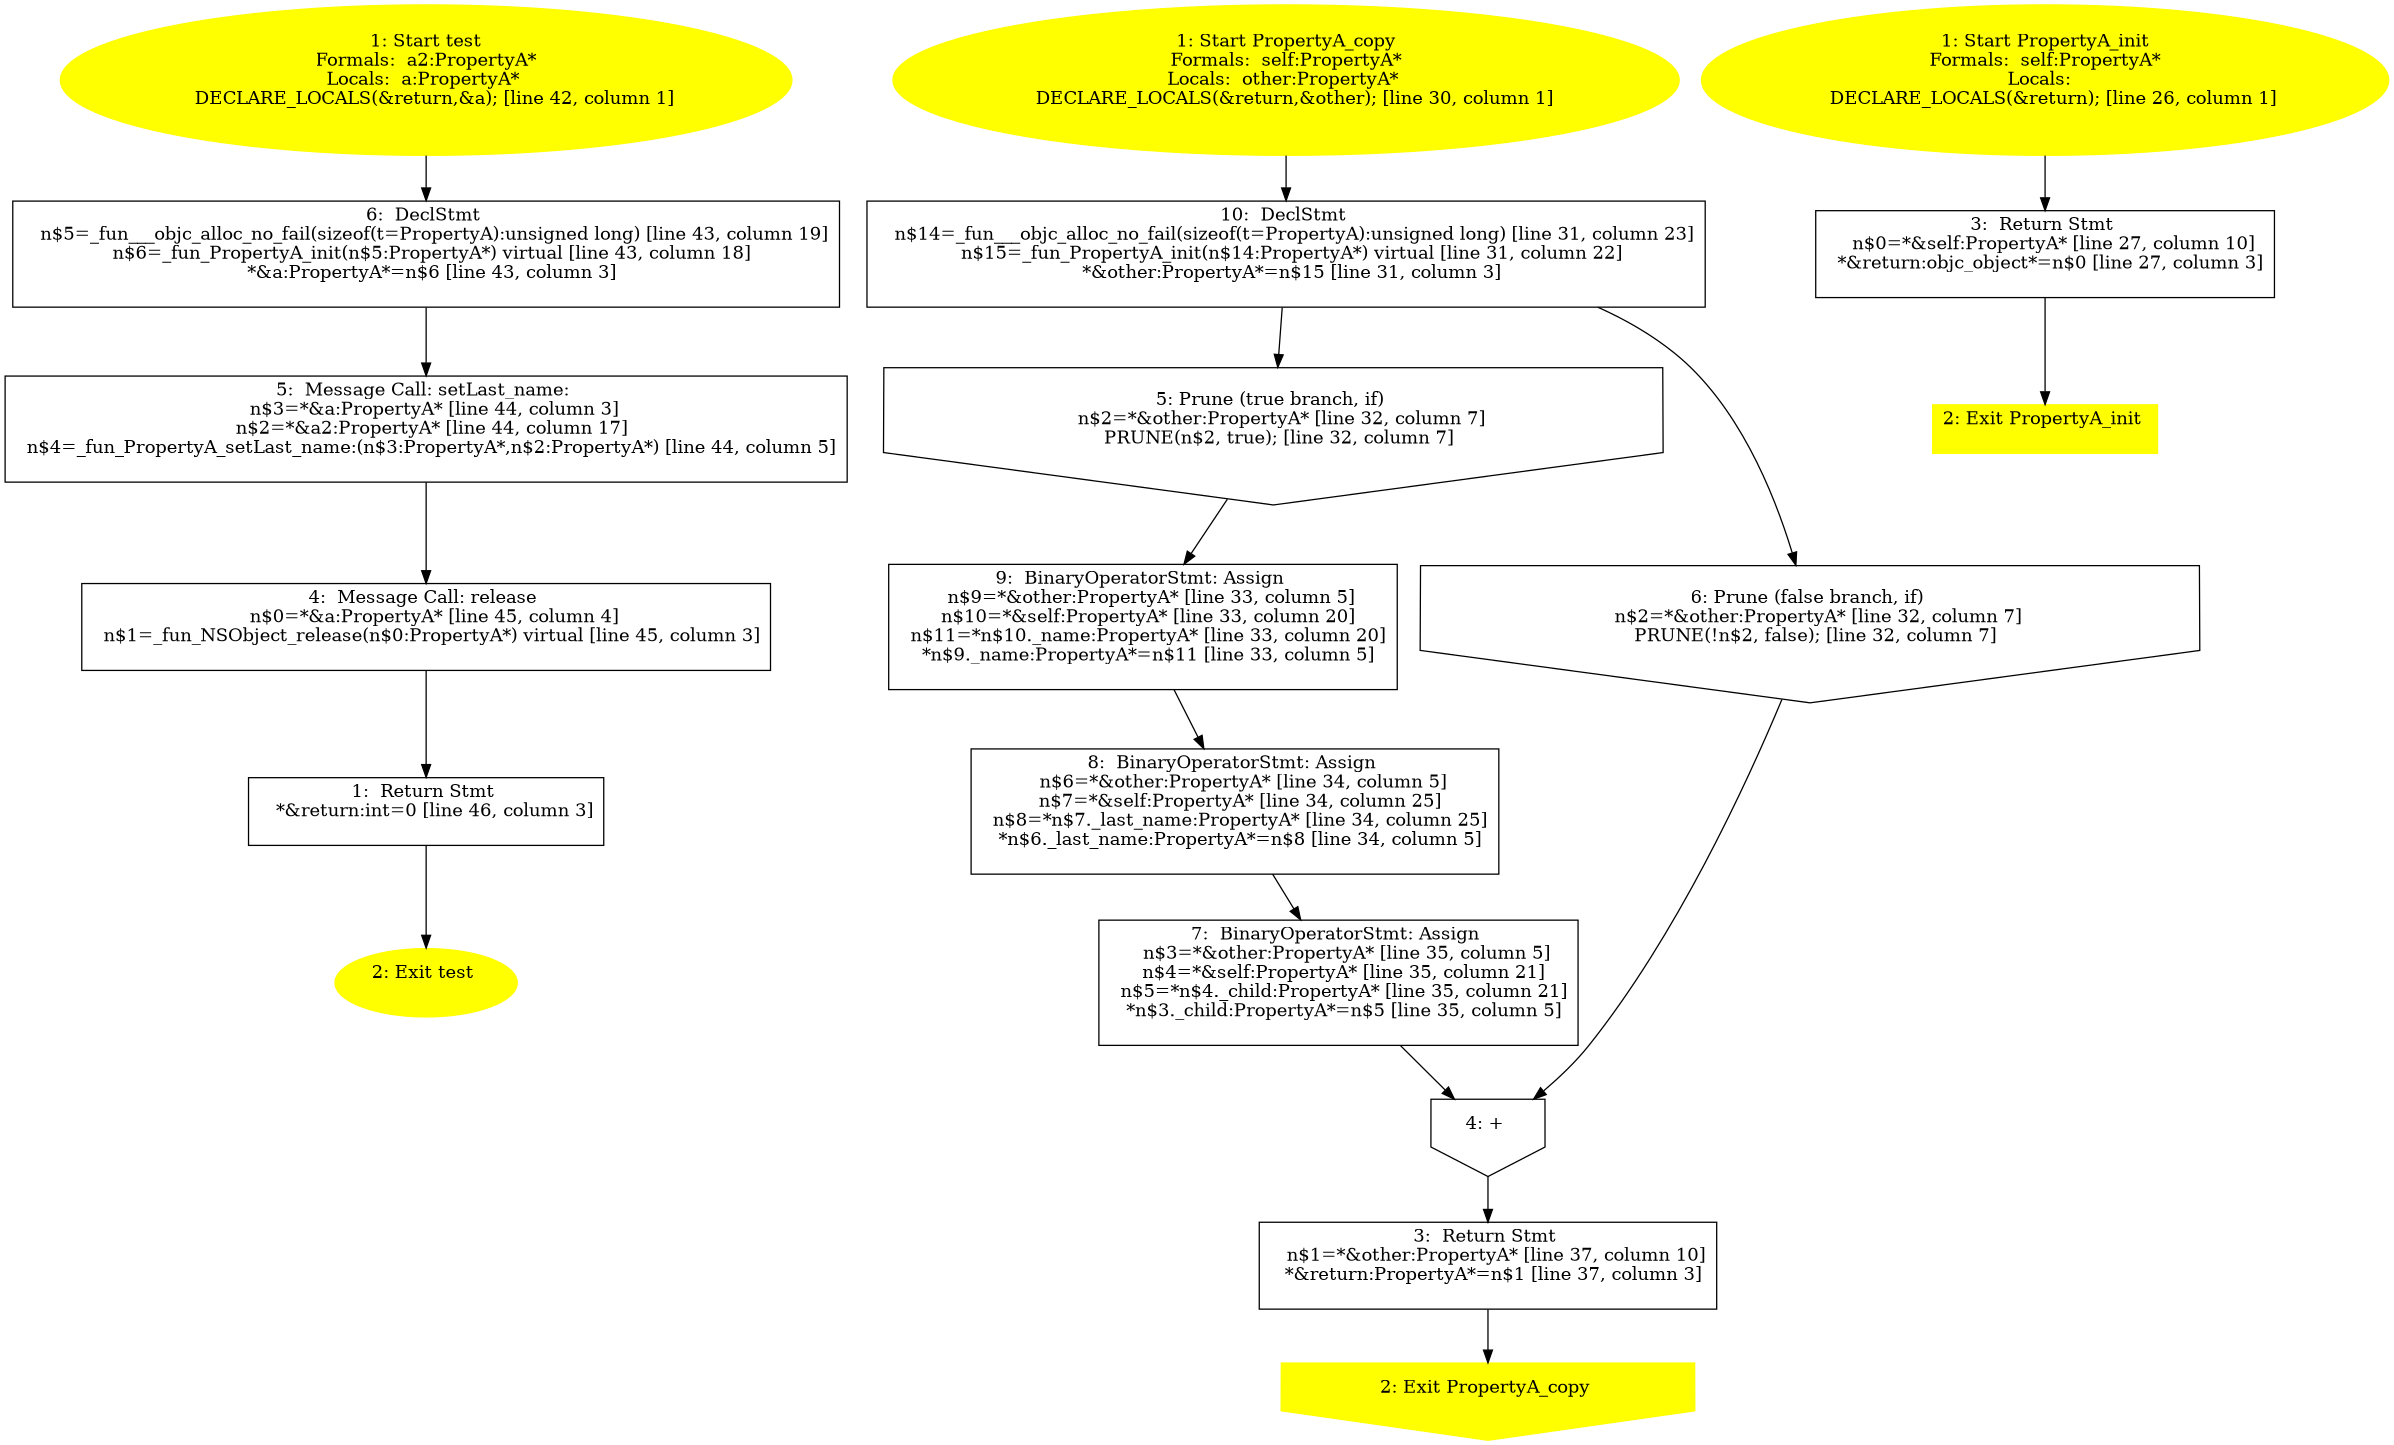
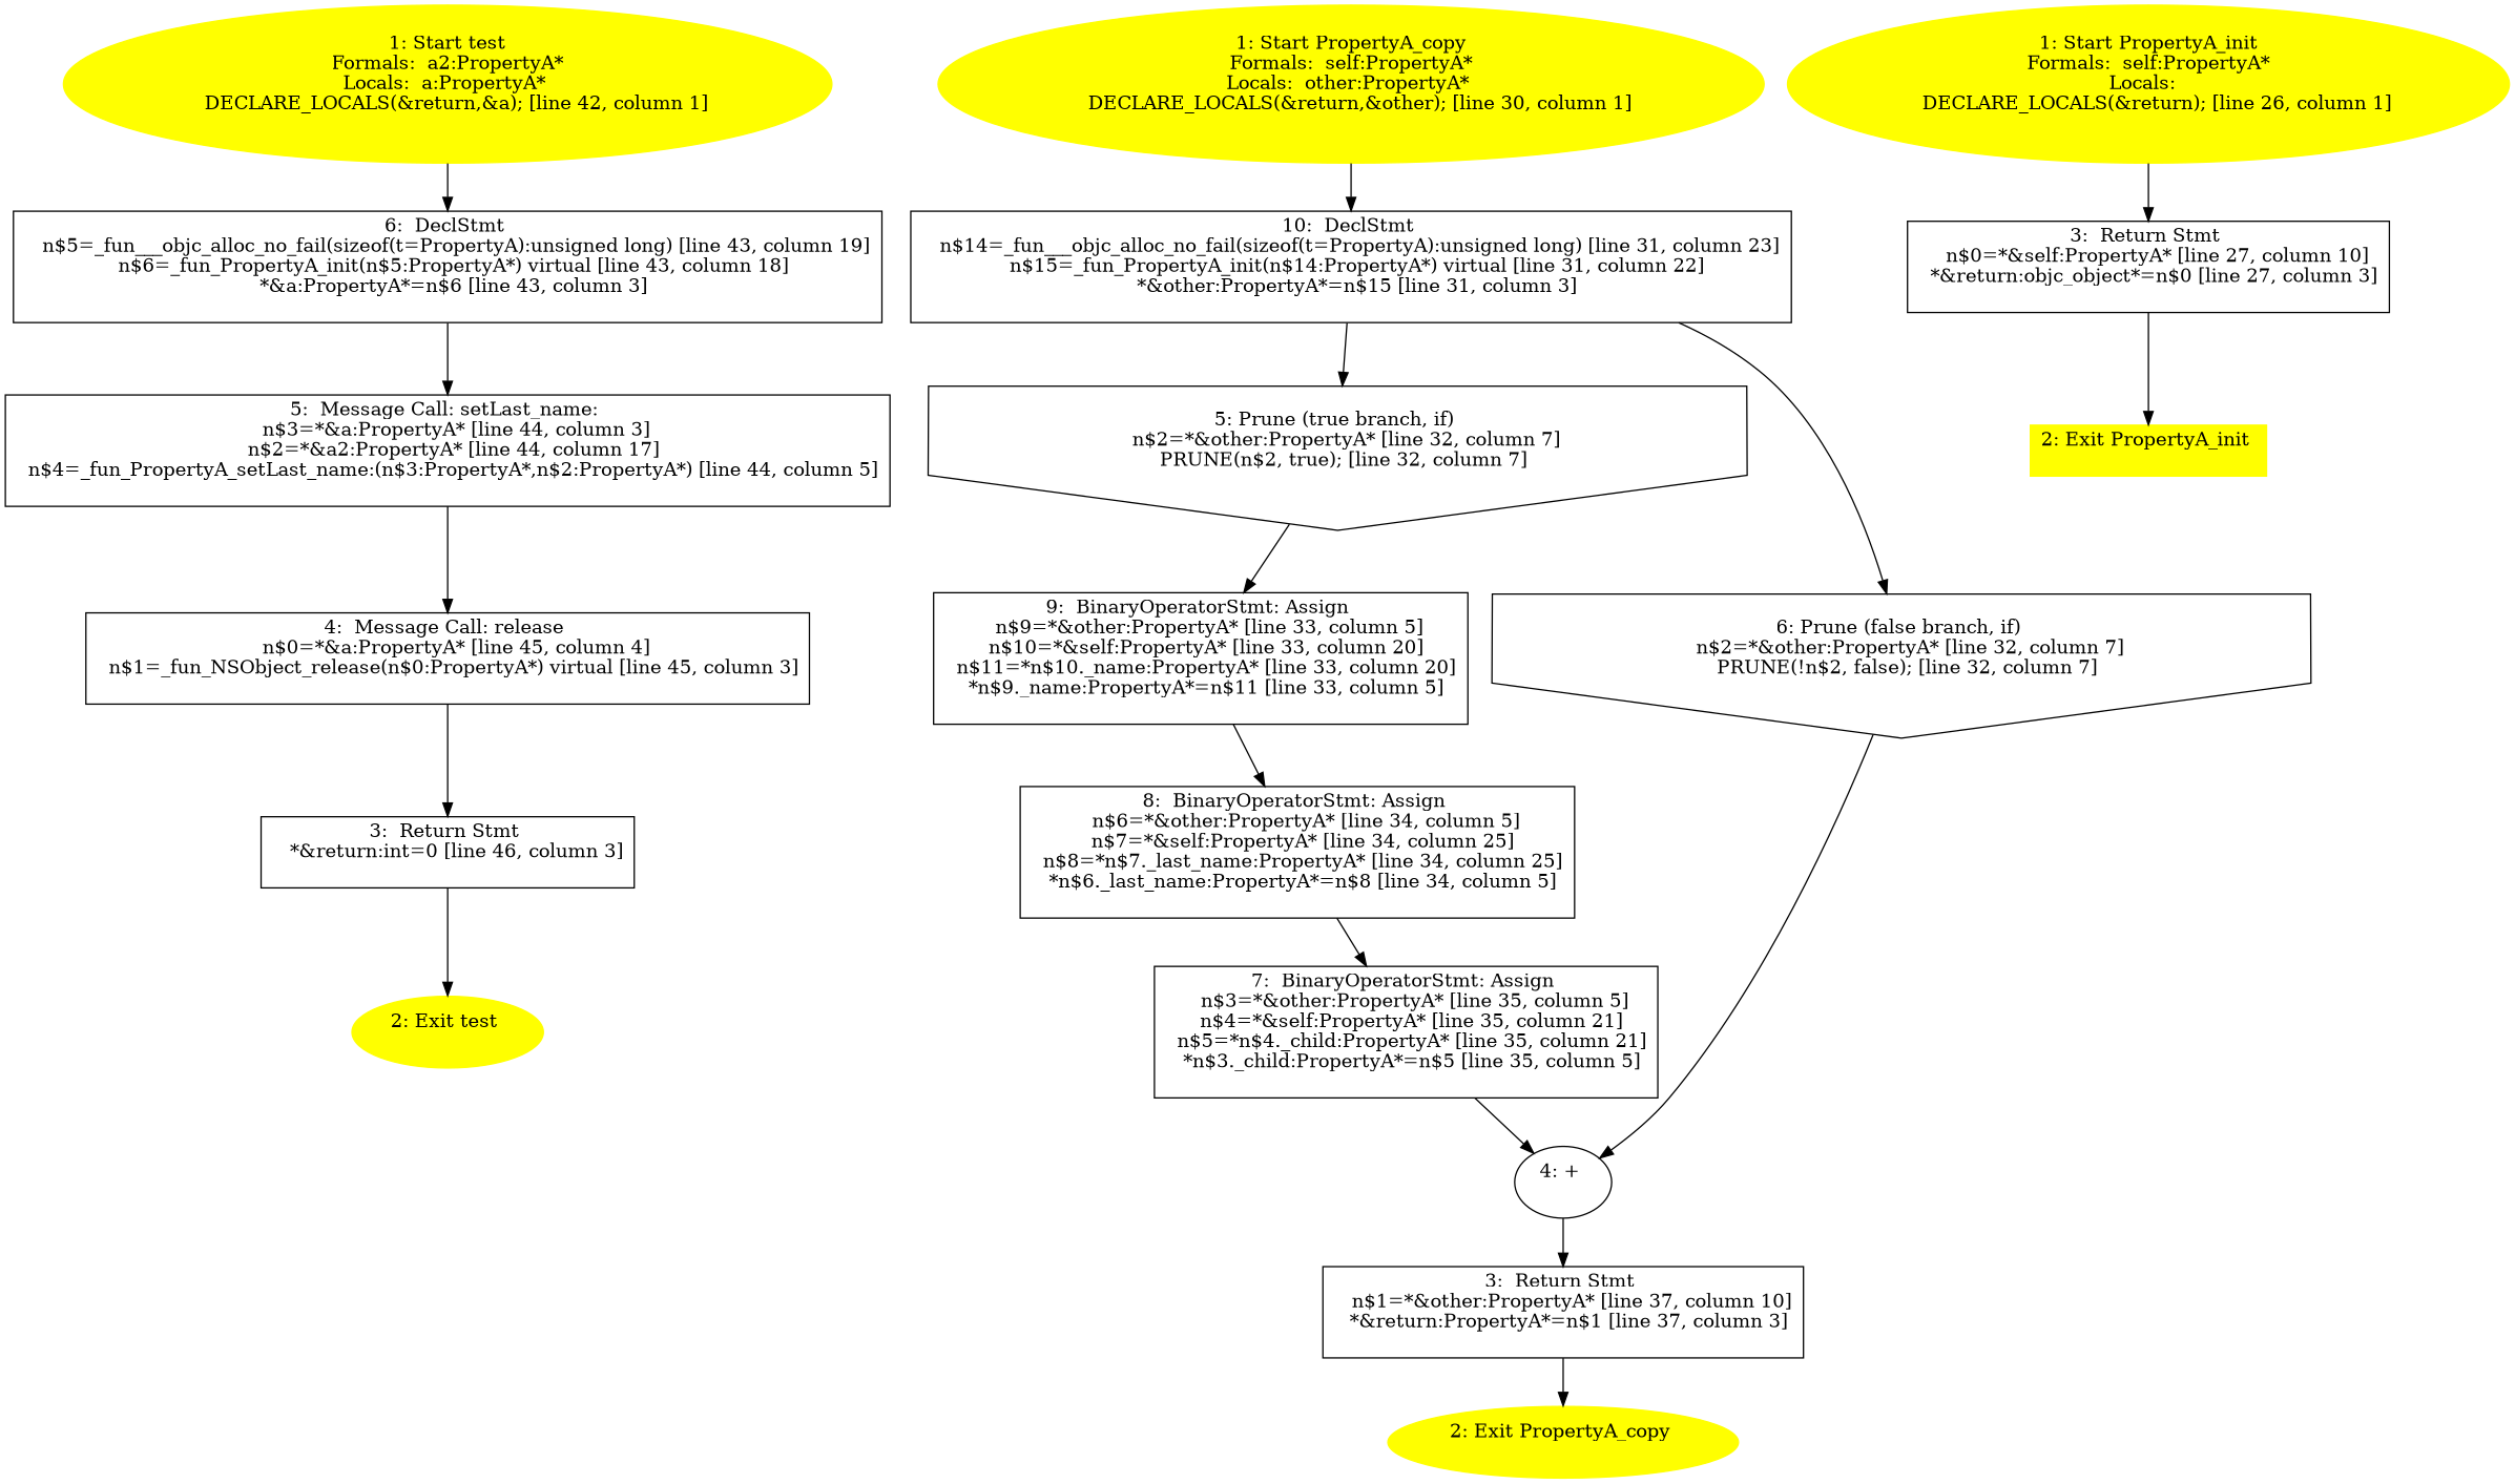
  digraph {
    node [shape=box]
    n1 [color=yellow label="1: Start test\nFormals:  a2:PropertyA*\nLocals:  a:PropertyA* \n   DECLARE_LOCALS(&return,&a); [line 42, column 1]\n " style=filled shape=""]
    n2 [label="6:  DeclStmt \n   n$5=_fun___objc_alloc_no_fail(sizeof(t=PropertyA):unsigned long) [line 43, column 19]\n  n$6=_fun_PropertyA_init(n$5:PropertyA*) virtual [line 43, column 18]\n  *&a:PropertyA*=n$6 [line 43, column 3]\n "]
    n3 [label="5:  Message Call: setLast_name: \n   n$3=*&a:PropertyA* [line 44, column 3]\n  n$2=*&a2:PropertyA* [line 44, column 17]\n  n$4=_fun_PropertyA_setLast_name:(n$3:PropertyA*,n$2:PropertyA*) [line 44, column 5]\n "]
    n4 [label="4:  Message Call: release \n   n$0=*&a:PropertyA* [line 45, column 4]\n  n$1=_fun_NSObject_release(n$0:PropertyA*) virtual [line 45, column 3]\n "]
    n5 [color=yellow label="2: Exit test \n  " style=filled shape=""]
-   n6 [label="1:  Return Stmt \n   *&return:int=0 [line 46, column 3]\n "]
+   n6 [label="3:  Return Stmt \n   *&return:int=0 [line 46, column 3]\n "]
    n7 [color=yellow label="1: Start PropertyA_copy\nFormals:  self:PropertyA*\nLocals:  other:PropertyA* \n   DECLARE_LOCALS(&return,&other); [line 30, column 1]\n " style=filled shape=""]
    n8 [label="10:  DeclStmt \n   n$14=_fun___objc_alloc_no_fail(sizeof(t=PropertyA):unsigned long) [line 31, column 23]\n  n$15=_fun_PropertyA_init(n$14:PropertyA*) virtual [line 31, column 22]\n  *&other:PropertyA*=n$15 [line 31, column 3]\n "]
    n9 [label="5: Prune (true branch, if) \n   n$2=*&other:PropertyA* [line 32, column 7]\n  PRUNE(n$2, true); [line 32, column 7]\n " shape=invhouse]
    n10 [label="6: Prune (false branch, if) \n   n$2=*&other:PropertyA* [line 32, column 7]\n  PRUNE(!n$2, false); [line 32, column 7]\n " shape=invhouse]
    n11 [label="9:  BinaryOperatorStmt: Assign \n   n$9=*&other:PropertyA* [line 33, column 5]\n  n$10=*&self:PropertyA* [line 33, column 20]\n  n$11=*n$10._name:PropertyA* [line 33, column 20]\n  *n$9._name:PropertyA*=n$11 [line 33, column 5]\n "]
-   n12 [label="4: + \n  " shape=invhouse]
-   n13 [color=yellow label="2: Exit PropertyA_copy \n  " style=filled shape=invhouse]
+   n12 [label="4: + \n  " shape=""]
+   n13 [color=yellow label="2: Exit PropertyA_copy \n  " style=filled shape=""]
    n14 [label="3:  Return Stmt \n   n$1=*&other:PropertyA* [line 37, column 10]\n  *&return:PropertyA*=n$1 [line 37, column 3]\n "]
    n15 [label="8:  BinaryOperatorStmt: Assign \n   n$6=*&other:PropertyA* [line 34, column 5]\n  n$7=*&self:PropertyA* [line 34, column 25]\n  n$8=*n$7._last_name:PropertyA* [line 34, column 25]\n  *n$6._last_name:PropertyA*=n$8 [line 34, column 5]\n "]
    n16 [label="7:  BinaryOperatorStmt: Assign \n   n$3=*&other:PropertyA* [line 35, column 5]\n  n$4=*&self:PropertyA* [line 35, column 21]\n  n$5=*n$4._child:PropertyA* [line 35, column 21]\n  *n$3._child:PropertyA*=n$5 [line 35, column 5]\n "]
    n17 [color=yellow label="1: Start PropertyA_init\nFormals:  self:PropertyA*\nLocals:  \n   DECLARE_LOCALS(&return); [line 26, column 1]\n " style=filled shape=""]
    n18 [label="3:  Return Stmt \n   n$0=*&self:PropertyA* [line 27, column 10]\n  *&return:objc_object*=n$0 [line 27, column 3]\n "]
    n19 [color=yellow label="2: Exit PropertyA_init \n  " style=filled]
    n1 -> n2
    n2 -> n3
    n3 -> n4
    n4 -> n6
    n6 -> n5
    n7 -> n8
    n8 -> n9
    n8 -> n10
    n9 -> n11
    n10 -> n12
    n11 -> n15
    n12 -> n14
    n14 -> n13
    n15 -> n16
    n16 -> n12
    n17 -> n18
    n18 -> n19
  }
